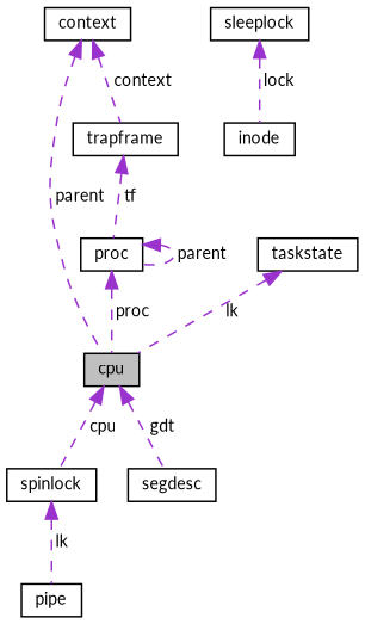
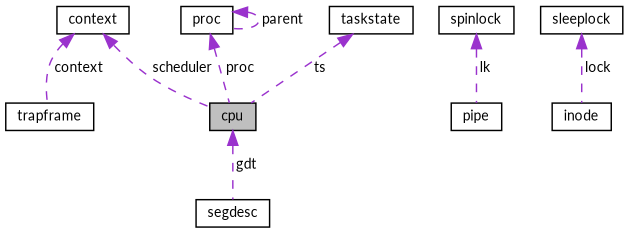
  digraph {
    fontname=Lato
    node [color=black fillcolor=white fontname=Lato fontsize=10 shape=record style=filled]
    edge [color=darkorchid3 dir=back fontname=Lato fontsize=10 labelfontname=Helvetica labelfontsize=10 style=dashed]
    n1 [fillcolor=grey75 fontcolor=black height=0.2 label=cpu width=0.4]
    n2 [height=0.2 label=spinlock width=0.4]
    n3 [height=0.2 label=segdesc width=0.4]
    n4 [height=0.2 label=pipe width=0.4]
    n5 [height=0.2 label=context width=0.4]
    n6 [height=0.2 label=trapframe width=0.4]
    n7 [height=0.2 label=proc width=0.4]
    n8 [height=0.2 label=inode width=0.4]
    n9 [height=0.2 label=sleeplock width=0.4]
    n10 [height=0.2 label=taskstate width=0.4]
-   n1 -> n2 [label=" cpu"]
    n1 -> n3 [label=" gdt"]
    n2 -> n4 [label=" lk"]
-   n5 -> n1 [label=" parent"]
+   n5 -> n1 [label=" scheduler"]
    n5 -> n6 [label=" context"]
-   n6 -> n7 [label=" tf"]
    n7 -> n1 [label=" proc"]
    n7 -> n7 [label=" parent"]
    n9 -> n8 [label=" lock"]
-   n10 -> n1 [label=" lk"]
+   n10 -> n1 [label=" ts"]
  }
